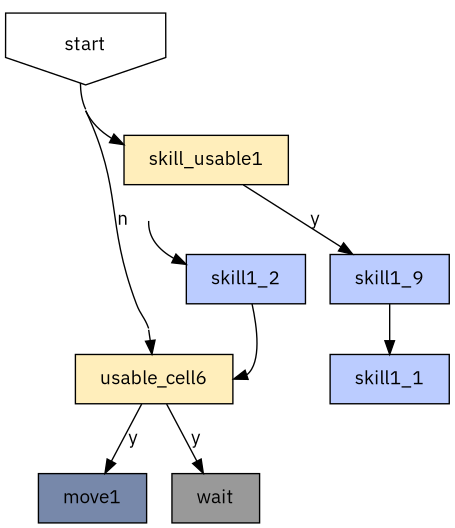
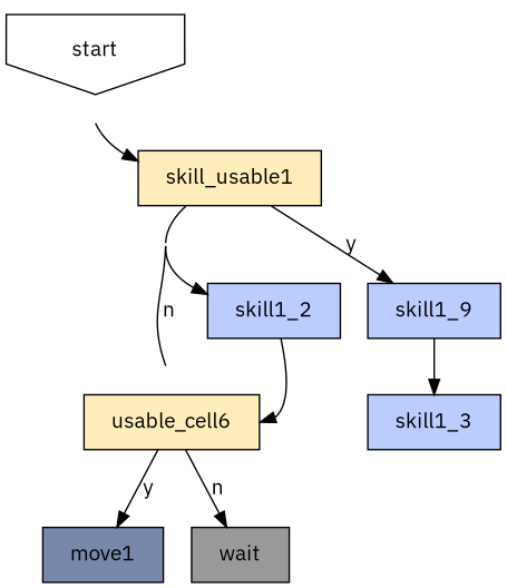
  digraph {
    concentrate=true
    fixedsize=true
    fontname="IBM Plex Sans"
    node [fontname="IBM Plex Sans" margin="0.25,0.125" shape=rect fillcolor="#BBCCFF" style=filled]
    edge [fontname="IBM Plex Sans"]
    start [shape=invhouse fillcolor="" style=""]
    skill_usable1 [fillcolor="#FFEEBB"]
    n3 [fillcolor="#FFEEBB" label=usable_cell6]
    n4 [label=skill1_9]
    skill1_2
    move1 [fillcolor="#7788aa"]
    wait [fillcolor="#999999"]
-   skill1_1
+   skill1_1 [label=skill1_3]
    start -> skill_usable1
-   start -> n3 [label=n]
+   skill_usable1 -> n3 [label=n]
    skill_usable1 -> n4 [label=y]
    skill_usable1 -> skill1_2
    n3 -> move1 [label=y]
-   n3 -> wait [label=y]
+   n3 -> wait [label=n]
    n4 -> skill1_1
    skill1_2 -> n3 [headport=e]
  }
